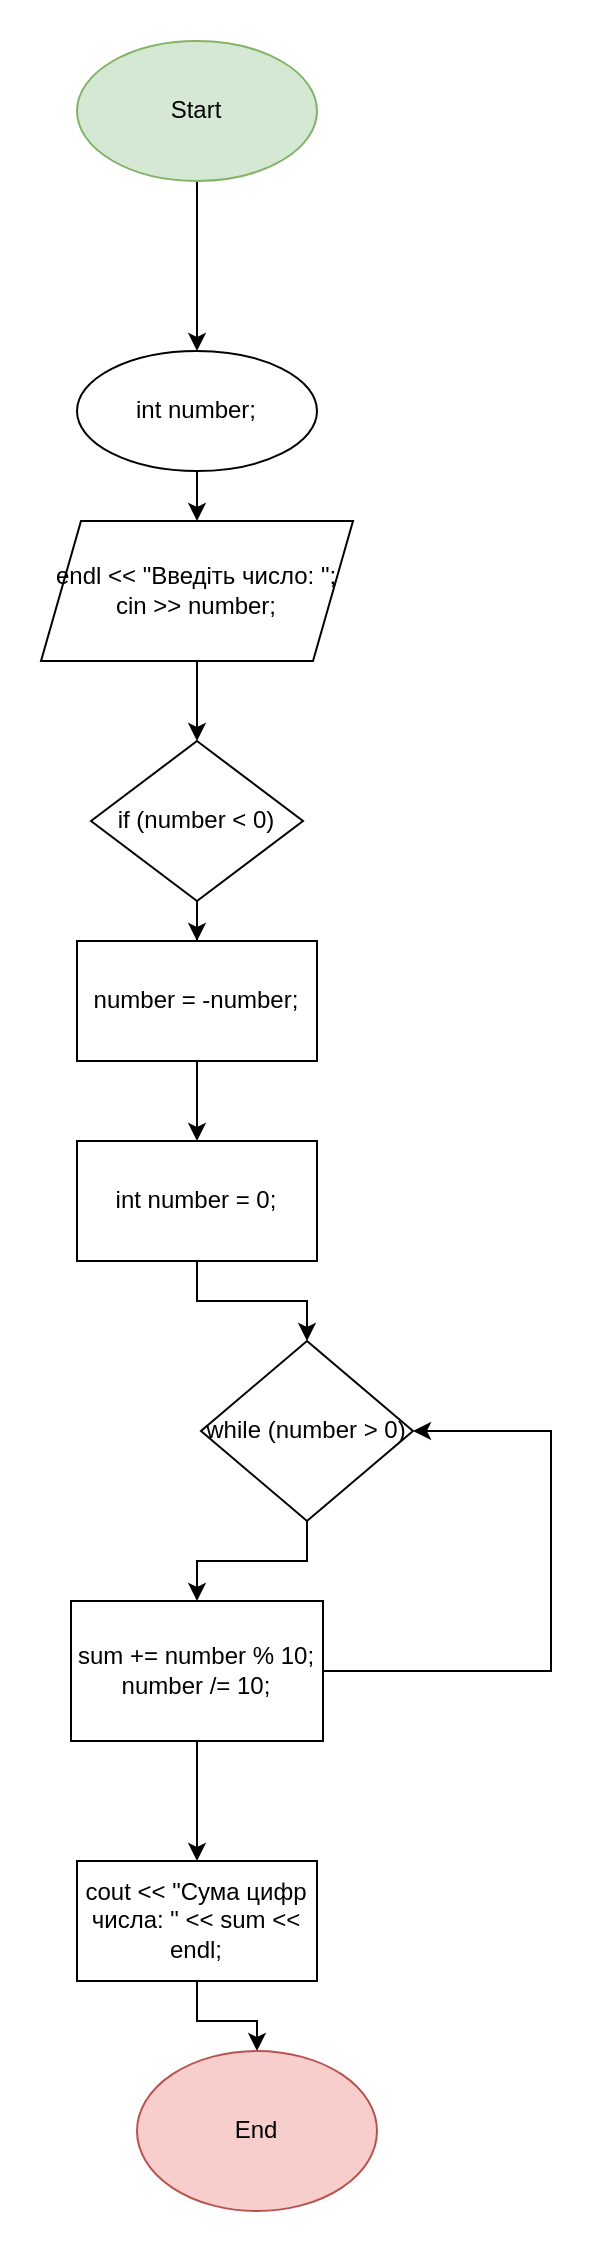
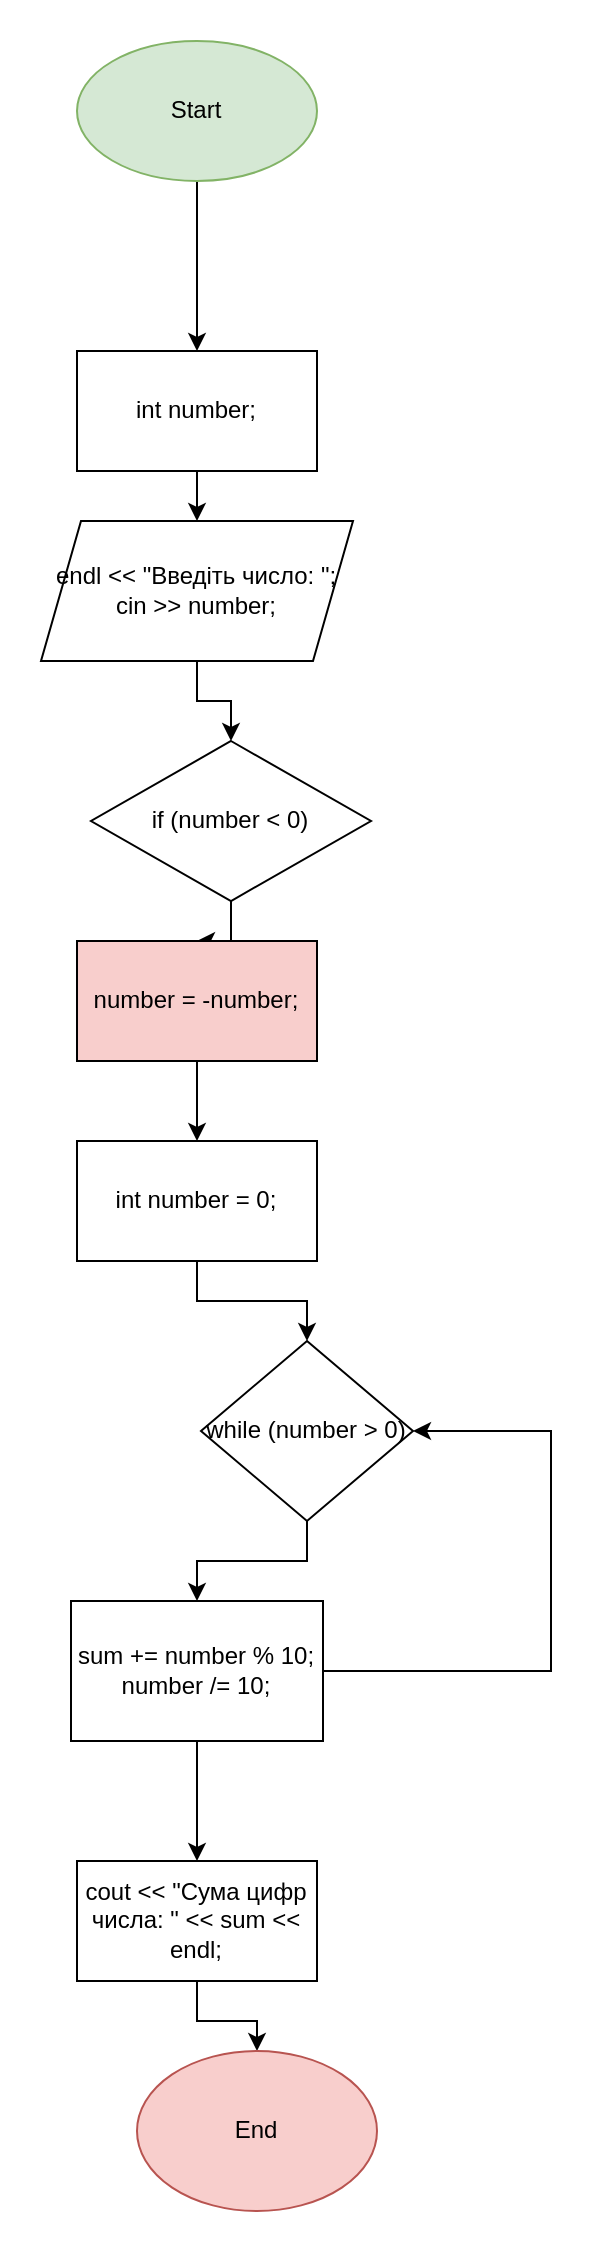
  <mxCell id="0" />
  <mxCell id="1" parent="0" />
  <mxCell id="2" value="" style="edgeStyle=orthogonalEdgeStyle;rounded=0;orthogonalLoop=1;jettySize=auto;html=1;" edge="1" parent="1" source="3" target="5"><mxGeometry relative="1" as="geometry" /></mxCell>
  <mxCell id="3" value="Start" style="ellipse;whiteSpace=wrap;html=1;fillColor=#d5e8d4;strokeColor=#82b366;" vertex="1" parent="1"><mxGeometry x="38" y="20" width="120" height="70" as="geometry" /></mxCell>
  <mxCell id="4" style="edgeStyle=orthogonalEdgeStyle;rounded=0;orthogonalLoop=1;jettySize=auto;html=1;" edge="1" parent="1" source="5" target="7"><mxGeometry relative="1" as="geometry"><mxPoint x="98" y="290" as="targetPoint" /></mxGeometry></mxCell>
- <mxCell id="5" value="int number;" style="ellipse;whiteSpace=wrap;html=1;" vertex="1" parent="1"><mxGeometry x="38" y="175" width="120" height="60" as="geometry" /></mxCell>
+ <mxCell id="5" value="int number;" style="whiteSpace=wrap;html=1;" vertex="1" parent="1"><mxGeometry x="38" y="175" width="120" height="60" as="geometry" /></mxCell>
  <mxCell id="6" style="edgeStyle=orthogonalEdgeStyle;rounded=0;orthogonalLoop=1;jettySize=auto;html=1;" edge="1" parent="1" source="7" target="9"><mxGeometry relative="1" as="geometry"><mxPoint x="94" y="390" as="targetPoint" /></mxGeometry></mxCell>
  <mxCell id="7" value="endl &lt;&lt; &quot;Введіть число: &quot;; cin &gt;&gt; number;" style="shape=parallelogram;perimeter=parallelogramPerimeter;whiteSpace=wrap;html=1;fixedSize=1;" vertex="1" parent="1"><mxGeometry x="20" y="260" width="156" height="70" as="geometry" /></mxCell>
  <mxCell id="8" style="edgeStyle=orthogonalEdgeStyle;rounded=0;orthogonalLoop=1;jettySize=auto;html=1;" edge="1" parent="1" source="9" target="11"><mxGeometry relative="1" as="geometry"><mxPoint x="98" y="500" as="targetPoint" /></mxGeometry></mxCell>
- <mxCell id="9" value="if (number &lt; 0)" style="rhombus;whiteSpace=wrap;html=1;" vertex="1" parent="1"><mxGeometry x="45" y="370" width="106" height="80" as="geometry" /></mxCell>
+ <mxCell id="9" value="if (number &lt; 0)" style="rhombus;whiteSpace=wrap;html=1;" vertex="1" parent="1"><mxGeometry x="45" y="370" width="140" height="80" as="geometry" /></mxCell>
  <mxCell id="10" style="edgeStyle=orthogonalEdgeStyle;rounded=0;orthogonalLoop=1;jettySize=auto;html=1;" edge="1" parent="1" source="11" target="13"><mxGeometry relative="1" as="geometry"><mxPoint x="98" y="570" as="targetPoint" /></mxGeometry></mxCell>
- <mxCell id="11" value="number = -number;" style="rounded=0;whiteSpace=wrap;html=1;" vertex="1" parent="1"><mxGeometry x="38" y="470" width="120" height="60" as="geometry" /></mxCell>
+ <mxCell id="11" value="number = -number;" style="rounded=0;whiteSpace=wrap;html=1;fillColor=#f8cecc;" vertex="1" parent="1"><mxGeometry x="38" y="470" width="120" height="60" as="geometry" /></mxCell>
  <mxCell id="12" style="edgeStyle=orthogonalEdgeStyle;rounded=0;orthogonalLoop=1;jettySize=auto;html=1;" edge="1" parent="1" source="13" target="15"><mxGeometry relative="1" as="geometry"><mxPoint x="98" y="680" as="targetPoint" /></mxGeometry></mxCell>
  <mxCell id="13" value="int number = 0;" style="rounded=0;whiteSpace=wrap;html=1;" vertex="1" parent="1"><mxGeometry x="38" y="570" width="120" height="60" as="geometry" /></mxCell>
  <mxCell id="14" style="edgeStyle=orthogonalEdgeStyle;rounded=0;orthogonalLoop=1;jettySize=auto;html=1;" edge="1" parent="1" source="15" target="18"><mxGeometry relative="1" as="geometry"><mxPoint x="98" y="810" as="targetPoint" /></mxGeometry></mxCell>
  <mxCell id="15" value="while (number &gt; 0)" style="rhombus;whiteSpace=wrap;html=1;" vertex="1" parent="1"><mxGeometry x="100" y="670" width="106" height="90" as="geometry" /></mxCell>
  <mxCell id="16" style="edgeStyle=orthogonalEdgeStyle;rounded=0;orthogonalLoop=1;jettySize=auto;html=1;entryX=1;entryY=0.5;entryDx=0;entryDy=0;" edge="1" parent="1" source="18" target="15"><mxGeometry relative="1" as="geometry"><mxPoint x="274" y="690" as="targetPoint" /><Array as="points"><mxPoint x="275" y="835" /><mxPoint x="275" y="715" /></Array></mxGeometry></mxCell>
  <mxCell id="17" style="edgeStyle=orthogonalEdgeStyle;rounded=0;orthogonalLoop=1;jettySize=auto;html=1;" edge="1" parent="1" source="18" target="20"><mxGeometry relative="1" as="geometry"><mxPoint x="98" y="960" as="targetPoint" /></mxGeometry></mxCell>
  <mxCell id="18" value="sum += number % 10; number /= 10;" style="rounded=0;whiteSpace=wrap;html=1;" vertex="1" parent="1"><mxGeometry x="35" y="800" width="126" height="70" as="geometry" /></mxCell>
  <mxCell id="19" style="edgeStyle=orthogonalEdgeStyle;rounded=0;orthogonalLoop=1;jettySize=auto;html=1;" edge="1" parent="1" source="20" target="21"><mxGeometry relative="1" as="geometry"><mxPoint x="98" y="1060" as="targetPoint" /></mxGeometry></mxCell>
  <mxCell id="20" value="cout &lt;&lt; &quot;Сума цифр числа: &quot; &lt;&lt; sum &lt;&lt; endl;" style="rounded=0;whiteSpace=wrap;html=1;" vertex="1" parent="1"><mxGeometry x="38" y="930" width="120" height="60" as="geometry" /></mxCell>
  <mxCell id="21" value="End" style="ellipse;whiteSpace=wrap;html=1;fillColor=#f8cecc;strokeColor=#b85450;" vertex="1" parent="1"><mxGeometry x="68" y="1025" width="120" height="80" as="geometry" /></mxCell>
